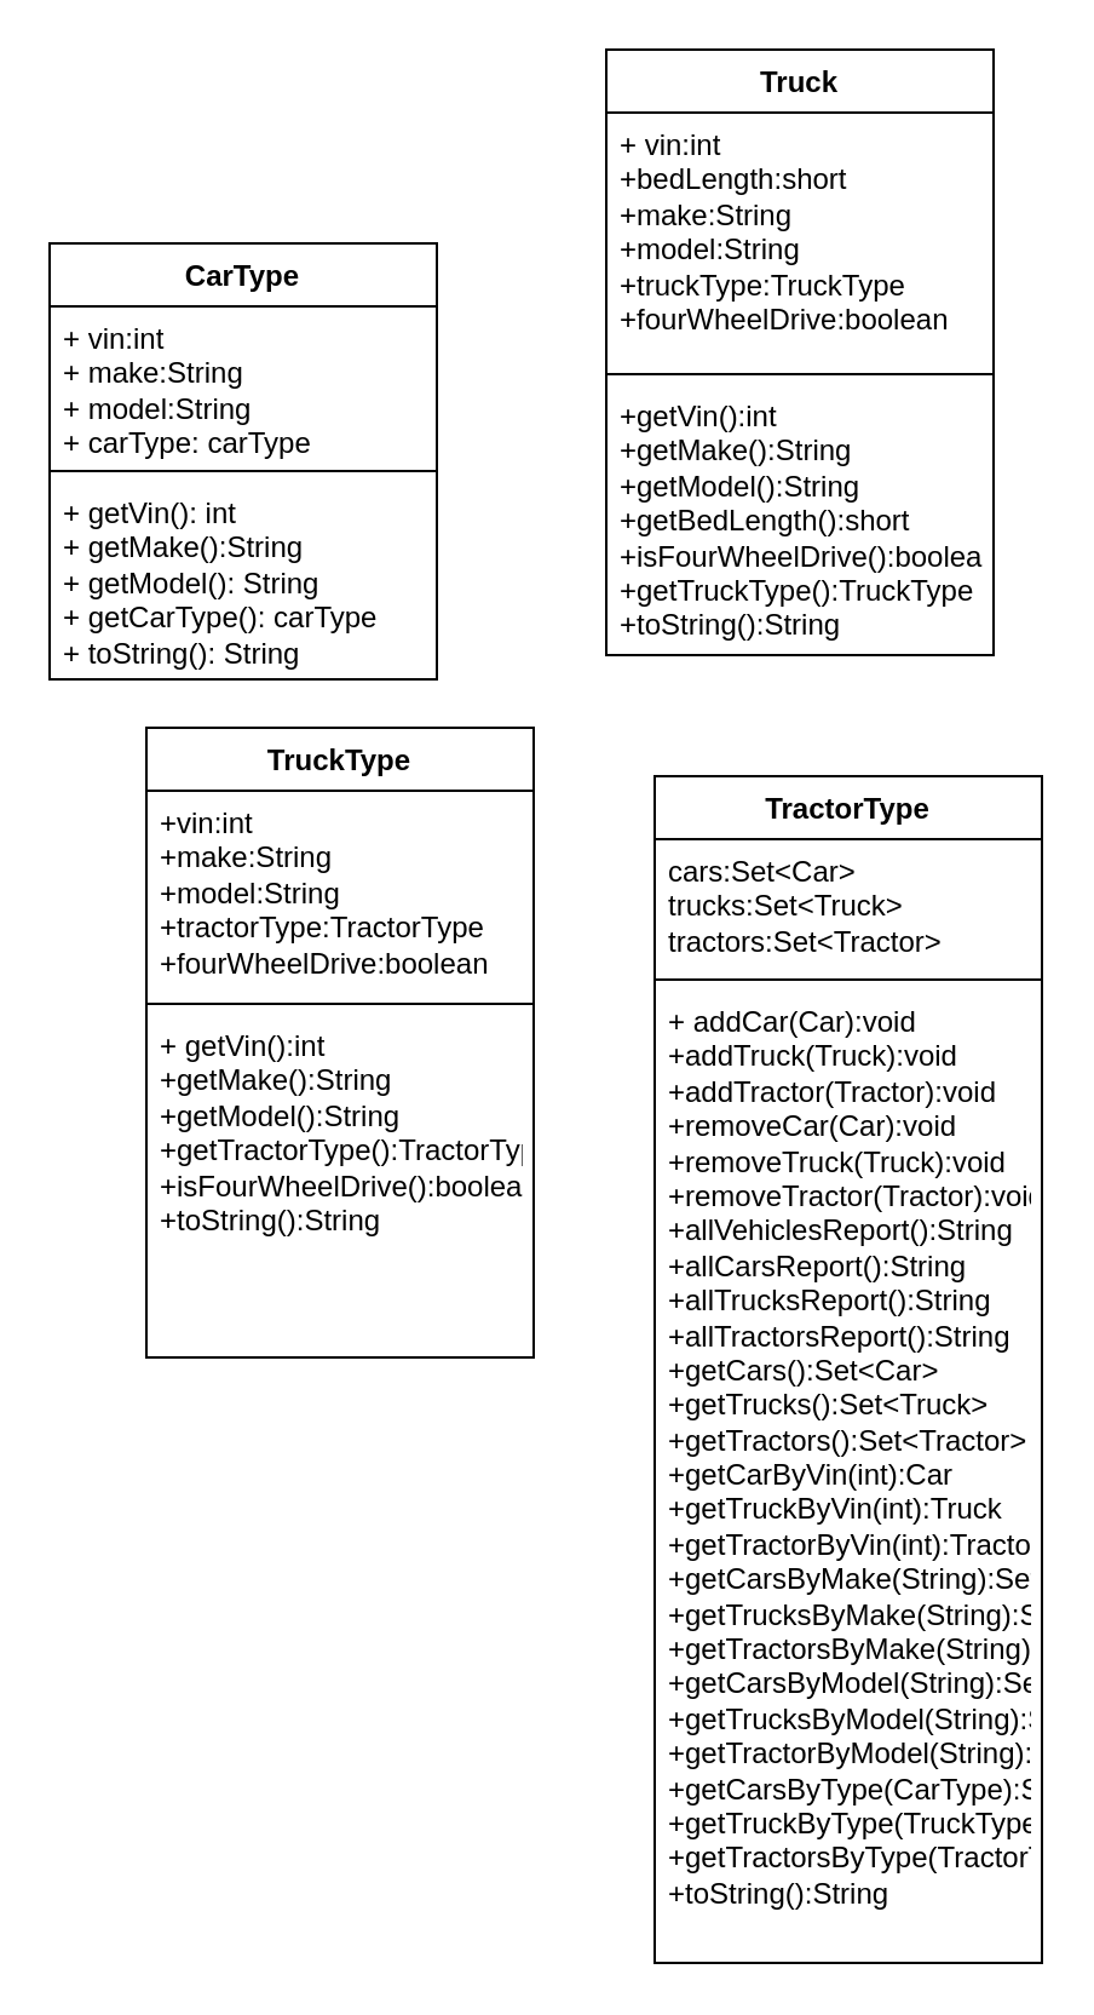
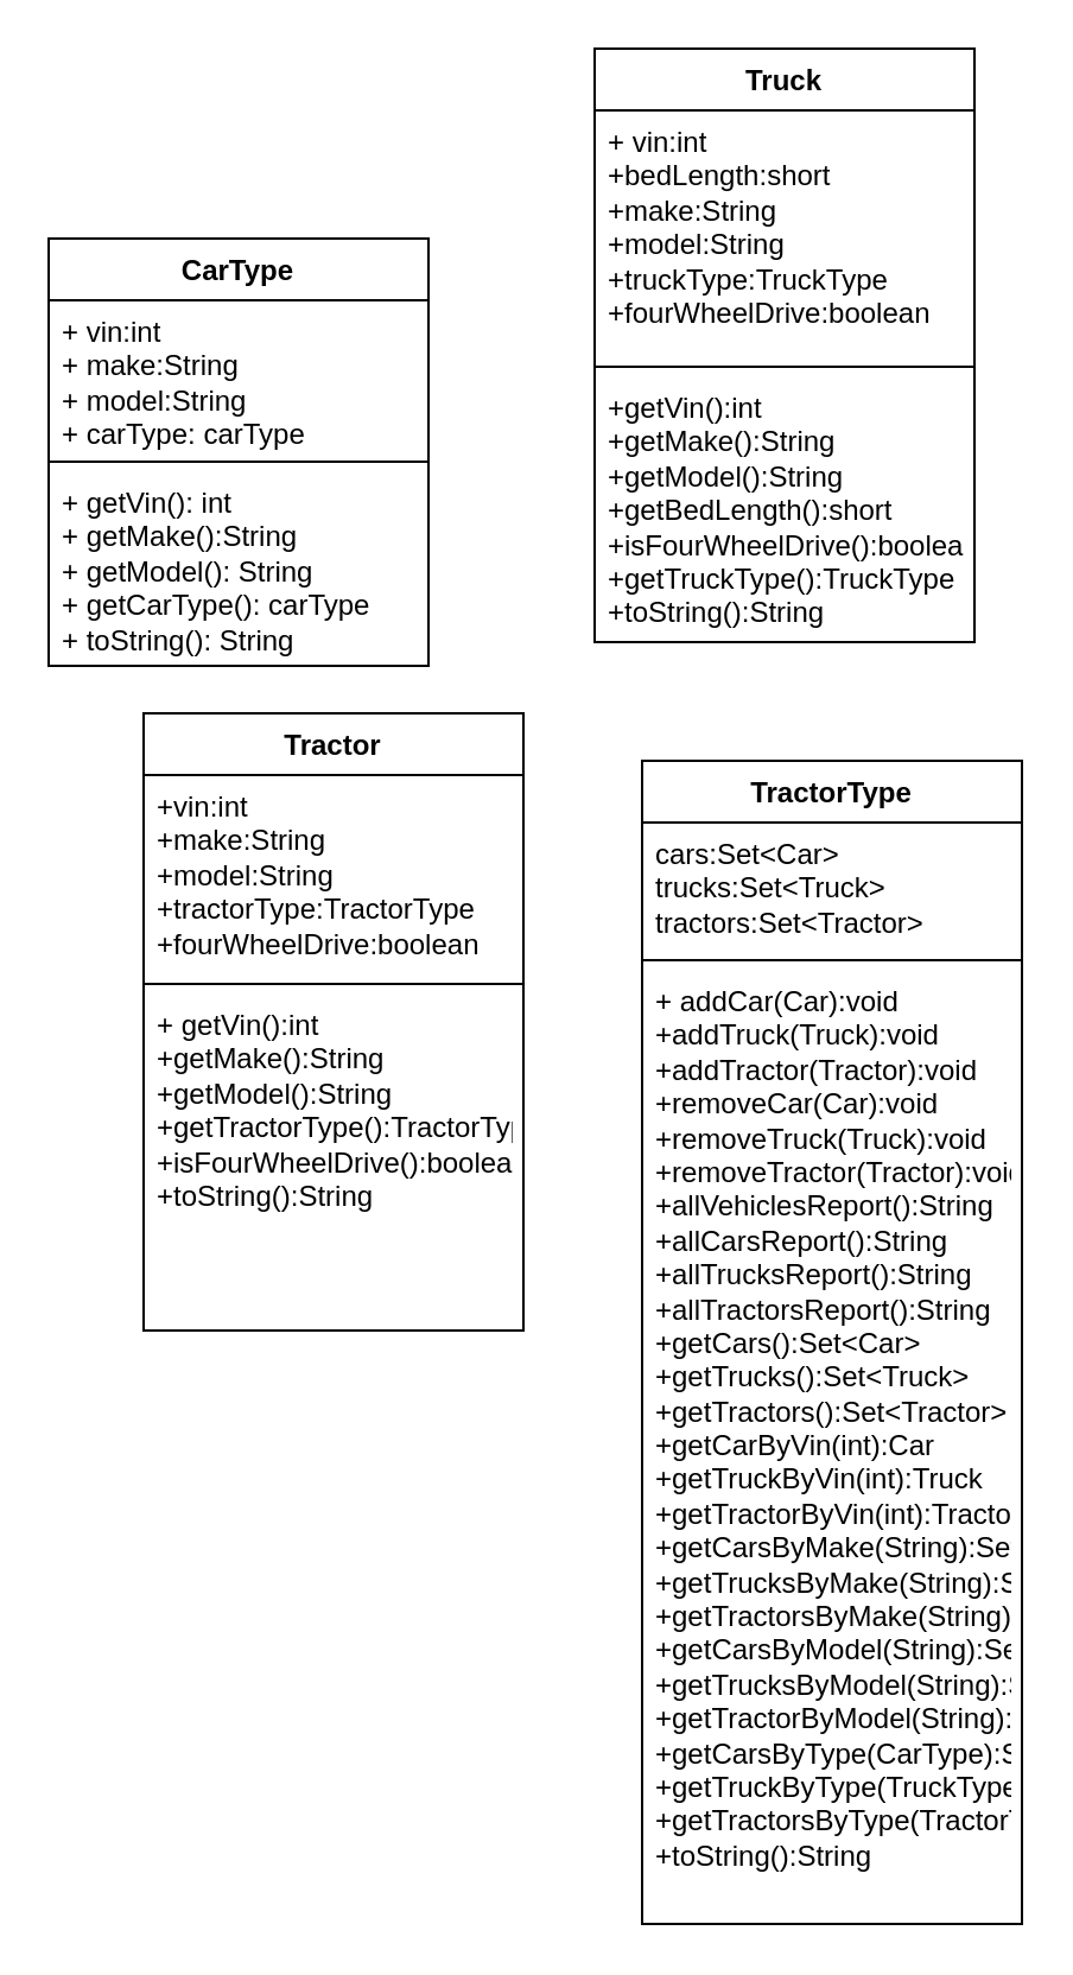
  <mxCell id="0" />
  <mxCell id="1" parent="0" />
- <mxCell id="2" value="TruckType" style="swimlane;fontStyle=1;align=center;verticalAlign=top;childLayout=stackLayout;horizontal=1;startSize=26;horizontalStack=0;resizeParent=1;resizeParentMax=0;resizeLast=0;collapsible=1;marginBottom=0;whiteSpace=wrap;html=1;" vertex="1" parent="1"><mxGeometry x="60" y="300" width="160" height="260" as="geometry" /></mxCell>
+ <mxCell id="2" value="Tractor" style="swimlane;fontStyle=1;align=center;verticalAlign=top;childLayout=stackLayout;horizontal=1;startSize=26;horizontalStack=0;resizeParent=1;resizeParentMax=0;resizeLast=0;collapsible=1;marginBottom=0;whiteSpace=wrap;html=1;" vertex="1" parent="1"><mxGeometry x="60" y="300" width="160" height="260" as="geometry" /></mxCell>
  <mxCell id="3" value="+vin:int&lt;br&gt;+make:String&lt;br&gt;+model:String&lt;br&gt;+tractorType:TractorType&lt;br&gt;+fourWheelDrive:boolean" style="text;strokeColor=none;fillColor=none;align=left;verticalAlign=top;spacingLeft=4;spacingRight=4;overflow=hidden;rotatable=0;points=[[0,0.5],[1,0.5]];portConstraint=eastwest;whiteSpace=wrap;html=1;" vertex="1" parent="2"><mxGeometry y="26" width="160" height="84" as="geometry" /></mxCell>
  <mxCell id="4" value="" style="line;strokeWidth=1;fillColor=none;align=left;verticalAlign=middle;spacingTop=-1;spacingLeft=3;spacingRight=3;rotatable=0;labelPosition=right;points=[];portConstraint=eastwest;strokeColor=inherit;" vertex="1" parent="2"><mxGeometry y="110" width="160" height="8" as="geometry" /></mxCell>
  <mxCell id="5" value="+ getVin():int&lt;br&gt;+getMake():String&lt;br&gt;+getModel():String&lt;br&gt;+getTractorType():TractorType&lt;br&gt;+isFourWheelDrive():boolean&lt;br&gt;+toString():String" style="text;strokeColor=none;fillColor=none;align=left;verticalAlign=top;spacingLeft=4;spacingRight=4;overflow=hidden;rotatable=0;points=[[0,0.5],[1,0.5]];portConstraint=eastwest;whiteSpace=wrap;html=1;" vertex="1" parent="2"><mxGeometry y="118" width="160" height="142" as="geometry" /></mxCell>
  <mxCell id="6" value="Truck" style="swimlane;fontStyle=1;align=center;verticalAlign=top;childLayout=stackLayout;horizontal=1;startSize=26;horizontalStack=0;resizeParent=1;resizeParentMax=0;resizeLast=0;collapsible=1;marginBottom=0;whiteSpace=wrap;html=1;" vertex="1" parent="1"><mxGeometry x="250" y="20" width="160" height="250" as="geometry" /></mxCell>
  <mxCell id="7" value="+ vin:int&lt;br&gt;+bedLength:short&lt;br&gt;+make:String&lt;br&gt;+model:String&lt;br&gt;+truckType:TruckType&lt;br&gt;+fourWheelDrive:boolean" style="text;strokeColor=none;fillColor=none;align=left;verticalAlign=top;spacingLeft=4;spacingRight=4;overflow=hidden;rotatable=0;points=[[0,0.5],[1,0.5]];portConstraint=eastwest;whiteSpace=wrap;html=1;" vertex="1" parent="6"><mxGeometry y="26" width="160" height="104" as="geometry" /></mxCell>
  <mxCell id="8" value="" style="line;strokeWidth=1;fillColor=none;align=left;verticalAlign=middle;spacingTop=-1;spacingLeft=3;spacingRight=3;rotatable=0;labelPosition=right;points=[];portConstraint=eastwest;strokeColor=inherit;" vertex="1" parent="6"><mxGeometry y="130" width="160" height="8" as="geometry" /></mxCell>
  <mxCell id="9" value="+getVin():int&lt;br&gt;+getMake():String&lt;br&gt;+getModel():String&lt;br&gt;+getBedLength():short&lt;div&gt;+isFourWheelDrive():boolean&lt;/div&gt;&lt;div&gt;+getTruckType():TruckType&lt;/div&gt;&lt;div&gt;+toString():String&lt;/div&gt;" style="text;strokeColor=none;fillColor=none;align=left;verticalAlign=top;spacingLeft=4;spacingRight=4;overflow=hidden;rotatable=0;points=[[0,0.5],[1,0.5]];portConstraint=eastwest;whiteSpace=wrap;html=1;" vertex="1" parent="6"><mxGeometry y="138" width="160" height="112" as="geometry" /></mxCell>
  <mxCell id="10" value="TractorType" style="swimlane;fontStyle=1;align=center;verticalAlign=top;childLayout=stackLayout;horizontal=1;startSize=26;horizontalStack=0;resizeParent=1;resizeParentMax=0;resizeLast=0;collapsible=1;marginBottom=0;whiteSpace=wrap;html=1;" vertex="1" parent="1"><mxGeometry x="270" y="320" width="160" height="490" as="geometry" /></mxCell>
  <mxCell id="11" value="cars:Set&amp;lt;Car&amp;gt;&lt;br&gt;trucks:Set&amp;lt;Truck&amp;gt;&lt;br&gt;tractors:Set&amp;lt;Tractor&amp;gt;" style="text;strokeColor=none;fillColor=none;align=left;verticalAlign=top;spacingLeft=4;spacingRight=4;overflow=hidden;rotatable=0;points=[[0,0.5],[1,0.5]];portConstraint=eastwest;whiteSpace=wrap;html=1;" vertex="1" parent="10"><mxGeometry y="26" width="160" height="54" as="geometry" /></mxCell>
  <mxCell id="12" value="" style="line;strokeWidth=1;fillColor=none;align=left;verticalAlign=middle;spacingTop=-1;spacingLeft=3;spacingRight=3;rotatable=0;labelPosition=right;points=[];portConstraint=eastwest;strokeColor=inherit;" vertex="1" parent="10"><mxGeometry y="80" width="160" height="8" as="geometry" /></mxCell>
  <mxCell id="13" value="+ addCar(Car):void&lt;br&gt;+addTruck(Truck):void&lt;br&gt;+addTractor(Tractor):void&lt;br&gt;+removeCar(Car):void&lt;br&gt;+removeTruck(Truck):void&lt;br&gt;+removeTractor(Tractor):void&lt;br&gt;+allVehiclesReport():String&lt;br&gt;+allCarsReport():String&lt;br&gt;+allTrucksReport():String&lt;br&gt;+allTractorsReport():String&lt;br&gt;+getCars():Set&amp;lt;Car&amp;gt;&lt;br&gt;+getTrucks():Set&amp;lt;Truck&amp;gt;&lt;br&gt;+getTractors():Set&amp;lt;Tractor&amp;gt;&lt;br&gt;+getCarByVin(int):Car&lt;br&gt;+getTruckByVin(int):Truck&lt;br&gt;+getTractorByVin(int):Tractor&lt;div&gt;+getCarsByMake(String):Set&amp;lt;Truck&lt;span style=&quot;background-color: initial;&quot;&gt;&amp;gt;&lt;/span&gt;&lt;/div&gt;&lt;div&gt;&lt;span style=&quot;background-color: initial;&quot;&gt;+getTrucksByMake(String):Set&amp;lt;Truck&amp;gt;&lt;/span&gt;&lt;/div&gt;&lt;div&gt;&lt;span style=&quot;background-color: initial;&quot;&gt;+getTractorsByMake(String):Set&amp;lt;Tractor&amp;gt;&lt;/span&gt;&lt;/div&gt;&lt;div&gt;&lt;span style=&quot;background-color: initial;&quot;&gt;+getCarsByModel(String):Set&amp;lt;Car&amp;gt;&lt;/span&gt;&lt;/div&gt;&lt;div&gt;&lt;span style=&quot;background-color: initial;&quot;&gt;+getTrucksByModel(String):Set&amp;lt;Truck&amp;gt;&lt;/span&gt;&lt;/div&gt;&lt;div&gt;&lt;span style=&quot;background-color: initial;&quot;&gt;+getTractorByModel(String):Set&amp;lt;Tractor&amp;gt;&lt;/span&gt;&lt;/div&gt;&lt;div&gt;&lt;span style=&quot;background-color: initial;&quot;&gt;+getCarsByType(CarType):Set&amp;lt;Car&amp;gt;&lt;/span&gt;&lt;/div&gt;&lt;div&gt;&lt;span style=&quot;background-color: initial;&quot;&gt;+getTruckByType(TruckType):Set&amp;lt;Truck&amp;gt;&lt;/span&gt;&lt;/div&gt;&lt;div&gt;&lt;span style=&quot;background-color: initial;&quot;&gt;+getTractorsByType(TractorType):Set&amp;lt;Tractor&amp;gt;&lt;/span&gt;&lt;/div&gt;&lt;div&gt;&lt;span style=&quot;background-color: initial;&quot;&gt;+toString():String&lt;/span&gt;&lt;/div&gt;" style="text;strokeColor=none;fillColor=none;align=left;verticalAlign=top;spacingLeft=4;spacingRight=4;overflow=hidden;rotatable=0;points=[[0,0.5],[1,0.5]];portConstraint=eastwest;whiteSpace=wrap;html=1;" vertex="1" parent="10"><mxGeometry y="88" width="160" height="402" as="geometry" /></mxCell>
  <mxCell id="14" value="CarType" style="swimlane;fontStyle=1;align=center;verticalAlign=top;childLayout=stackLayout;horizontal=1;startSize=26;horizontalStack=0;resizeParent=1;resizeParentMax=0;resizeLast=0;collapsible=1;marginBottom=0;whiteSpace=wrap;html=1;" vertex="1" parent="1"><mxGeometry x="20" y="100" width="160" height="180" as="geometry" /></mxCell>
  <mxCell id="15" value="+ vin:int&lt;br&gt;+ make:String&lt;br&gt;+ model:String&lt;br&gt;+ carType: carType" style="text;strokeColor=none;fillColor=none;align=left;verticalAlign=top;spacingLeft=4;spacingRight=4;overflow=hidden;rotatable=0;points=[[0,0.5],[1,0.5]];portConstraint=eastwest;whiteSpace=wrap;html=1;" vertex="1" parent="14"><mxGeometry y="26" width="160" height="64" as="geometry" /></mxCell>
  <mxCell id="16" value="" style="line;strokeWidth=1;fillColor=none;align=left;verticalAlign=middle;spacingTop=-1;spacingLeft=3;spacingRight=3;rotatable=0;labelPosition=right;points=[];portConstraint=eastwest;strokeColor=inherit;" vertex="1" parent="14"><mxGeometry y="90" width="160" height="8" as="geometry" /></mxCell>
  <mxCell id="17" value="+ getVin(): int&lt;div&gt;+ getMake():String&lt;/div&gt;&lt;div&gt;+ getModel(): String&lt;/div&gt;&lt;div&gt;+ getCarType(): carType&lt;/div&gt;&lt;div&gt;+ toString(): String&lt;/div&gt;&lt;div&gt;&lt;br&gt;&lt;/div&gt;" style="text;strokeColor=none;fillColor=none;align=left;verticalAlign=top;spacingLeft=4;spacingRight=4;overflow=hidden;rotatable=0;points=[[0,0.5],[1,0.5]];portConstraint=eastwest;whiteSpace=wrap;html=1;" vertex="1" parent="14"><mxGeometry y="98" width="160" height="82" as="geometry" /></mxCell>
